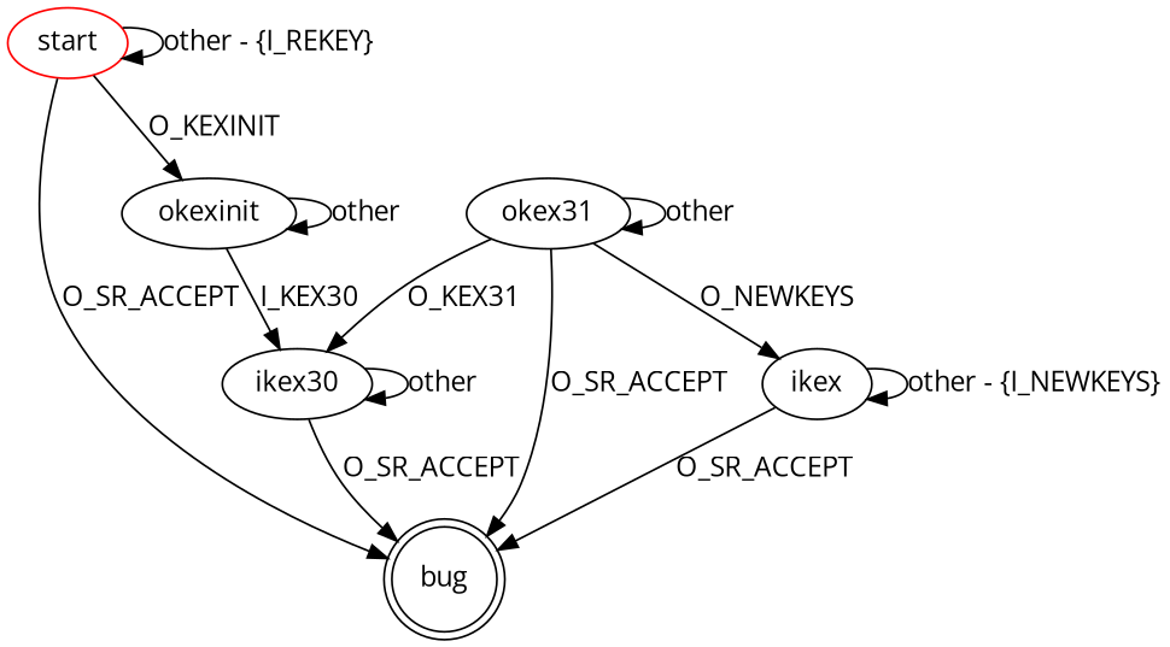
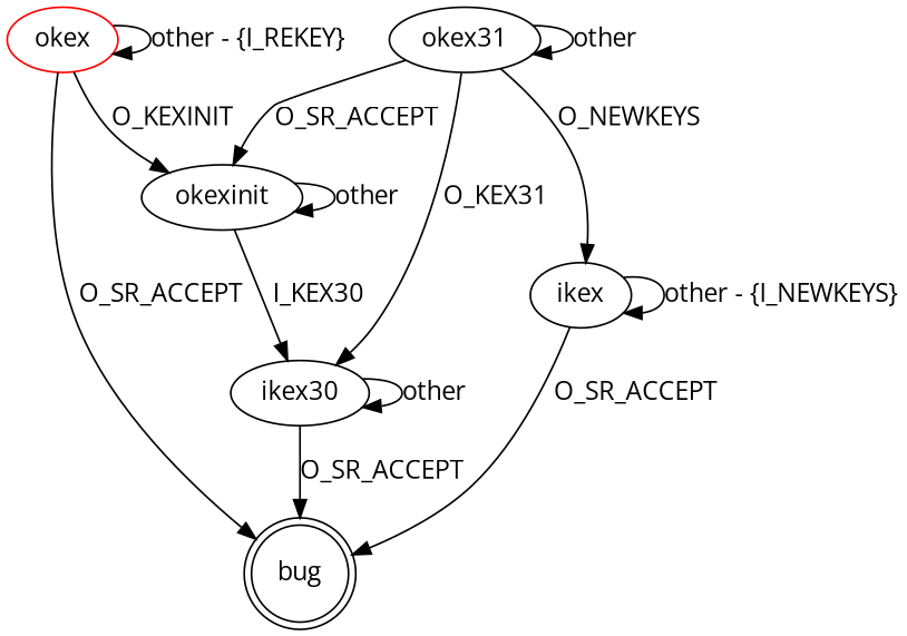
  digraph {
    fontname="Open Sans"
    node [fontname="Open Sans"]
    edge [fontname="Open Sans"]
-   start [color=red]
+   start [color=red label=okex]
    bug [shape=doublecircle]
    okexinit
    ikex30
    okex31
    n6 [label=ikex]
    start -> start [label="other - {I_REKEY}"]
    start -> bug [label=O_SR_ACCEPT]
    start -> okexinit [label=O_KEXINIT]
    okexinit -> okexinit [label=other]
    okexinit -> ikex30 [label=I_KEX30]
    ikex30 -> bug [label=O_SR_ACCEPT]
    ikex30 -> ikex30 [label=other]
-   okex31 -> bug [label=O_SR_ACCEPT]
+   okex31 -> okexinit [label=O_SR_ACCEPT]
    okex31 -> ikex30 [label=O_KEX31]
    okex31 -> okex31 [label=other]
    okex31 -> n6 [label=O_NEWKEYS]
    n6 -> bug [label=O_SR_ACCEPT]
    n6 -> n6 [label="other - {I_NEWKEYS}"]
  }
